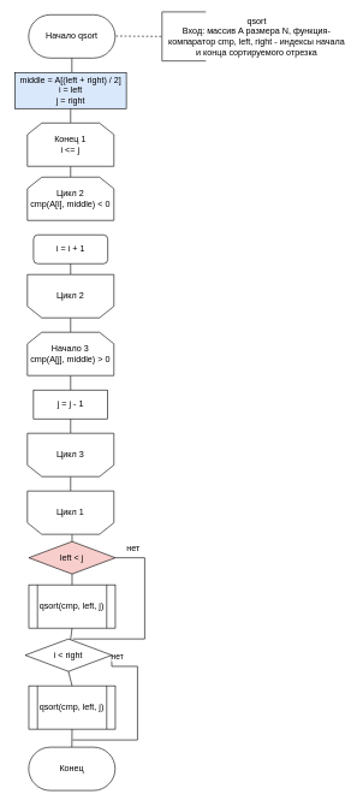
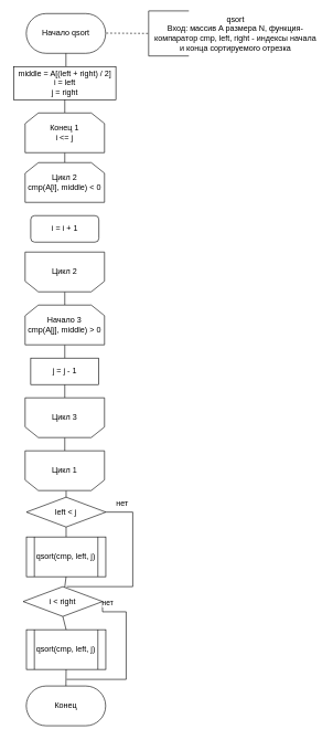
  <mxCell id="0" />
  <mxCell id="1" parent="0" />
  <mxCell id="2" value="Начало qsort" style="rounded=1;whiteSpace=wrap;html=1;arcSize=50;" parent="1" vertex="1"><mxGeometry x="39" y="20" width="120" height="60" as="geometry" /></mxCell>
  <mxCell id="3" value="qsort&lt;br&gt;Вход: массив A размера N, функция-компаратор cmp, left, right - индексы начала и конца сортируемого отрезка" style="text;html=1;strokeColor=none;fillColor=none;align=center;verticalAlign=middle;whiteSpace=wrap;rounded=0;" parent="1" vertex="1"><mxGeometry x="230" y="30" width="250.5" height="40" as="geometry" /></mxCell>
  <mxCell id="4" value="Конец" style="rounded=1;whiteSpace=wrap;html=1;arcSize=50;" parent="1" vertex="1"><mxGeometry x="39" y="1035" width="120" height="60" as="geometry" /></mxCell>
  <mxCell id="5" value="" style="endArrow=none;html=1;entryX=0.5;entryY=1;entryDx=0;entryDy=0;exitX=0.5;exitY=0;exitDx=0;exitDy=0;" parent="1" target="2" edge="1"><mxGeometry width="50" height="50" relative="1" as="geometry"><mxPoint x="99" y="100" as="sourcePoint" /><mxPoint x="99" y="85" as="targetPoint" /></mxGeometry></mxCell>
  <mxCell id="6" value="" style="shape=partialRectangle;whiteSpace=wrap;html=1;bottom=1;right=1;left=1;top=0;fillColor=none;routingCenterX=-0.5;rotation=90;" parent="1" vertex="1"><mxGeometry x="220" y="20" width="68" height="60" as="geometry" /></mxCell>
  <mxCell id="7" value="" style="endArrow=none;dashed=1;html=1;entryX=0.5;entryY=1;entryDx=0;entryDy=0;" parent="1" target="6" edge="1"><mxGeometry width="50" height="50" relative="1" as="geometry"><mxPoint x="160" y="49.5" as="sourcePoint" /><mxPoint x="200" y="50" as="targetPoint" /></mxGeometry></mxCell>
- <mxCell id="8" value="middle = A[(left + right) / 2]&lt;br&gt;i = left&lt;br&gt;j = right" style="rounded=0;whiteSpace=wrap;html=1;fillColor=#dae8fc;" parent="1" vertex="1"><mxGeometry x="20" y="100" width="154.5" height="50" as="geometry" /></mxCell>
+ <mxCell id="8" value="middle = A[(left + right) / 2]&lt;br&gt;i = left&lt;br&gt;j = right" style="rounded=0;whiteSpace=wrap;html=1;" parent="1" vertex="1"><mxGeometry x="20" y="100" width="154.5" height="50" as="geometry" /></mxCell>
  <mxCell id="9" value="" style="endArrow=none;html=1;entryX=0.5;entryY=1;entryDx=0;entryDy=0;exitX=0.5;exitY=0;exitDx=0;exitDy=0;" parent="1" target="8" edge="1"><mxGeometry width="50" height="50" relative="1" as="geometry"><mxPoint x="97.25" y="170" as="sourcePoint" /><mxPoint x="180" y="230" as="targetPoint" /></mxGeometry></mxCell>
  <mxCell id="10" value="" style="endArrow=none;html=1;entryX=0.5;entryY=1;entryDx=0;entryDy=0;exitX=0.5;exitY=0;exitDx=0;exitDy=0;" parent="1" source="28" target="27" edge="1"><mxGeometry width="50" height="50" relative="1" as="geometry"><mxPoint x="95.5" y="245" as="sourcePoint" /><mxPoint x="95.75" y="230" as="targetPoint" /></mxGeometry></mxCell>
  <mxCell id="11" value="i = i + 1" style="whiteSpace=wrap;html=1;rounded=1;" parent="1" vertex="1"><mxGeometry x="45.75" y="325" width="103" height="40" as="geometry" /></mxCell>
- <mxCell id="12" value="" style="endArrow=none;html=1;entryX=0.5;entryY=1;entryDx=0;entryDy=0;exitX=0.5;exitY=0;exitDx=0;exitDy=0;" parent="1" source="30" target="11" edge="1"><mxGeometry width="50" height="50" relative="1" as="geometry"><mxPoint x="98.5" y="385" as="sourcePoint" /><mxPoint x="100" y="365" as="targetPoint" /></mxGeometry></mxCell>
  <mxCell id="13" style="edgeStyle=orthogonalEdgeStyle;rounded=0;orthogonalLoop=1;jettySize=auto;html=1;exitX=0.5;exitY=1;exitDx=0;exitDy=0;entryX=0.5;entryY=0;entryDx=0;entryDy=0;endArrow=none;endFill=0;" parent="1" source="14" target="34" edge="1"><mxGeometry relative="1" as="geometry" /></mxCell>
  <mxCell id="14" value="j = j - 1" style="rounded=0;whiteSpace=wrap;html=1;" parent="1" vertex="1"><mxGeometry x="45.75" y="540" width="103" height="40" as="geometry" /></mxCell>
  <mxCell id="15" style="edgeStyle=orthogonalEdgeStyle;rounded=0;orthogonalLoop=1;jettySize=auto;html=1;exitX=1;exitY=0.5;exitDx=0;exitDy=0;endArrow=none;endFill=0;" parent="1" source="16" edge="1"><mxGeometry relative="1" as="geometry"><mxPoint x="100" y="885" as="targetPoint" /><Array as="points"><mxPoint x="200" y="773" /><mxPoint x="200" y="885" /></Array></mxGeometry></mxCell>
- <mxCell id="16" value="left &amp;lt; j" style="rhombus;whiteSpace=wrap;html=1;fillColor=#f8cecc;" parent="1" vertex="1"><mxGeometry x="39.25" y="750" width="120" height="45" as="geometry" /></mxCell>
+ <mxCell id="16" value="left &amp;lt; j" style="rhombus;whiteSpace=wrap;html=1;" parent="1" vertex="1"><mxGeometry x="39.25" y="750" width="120" height="45" as="geometry" /></mxCell>
  <mxCell id="17" value="нет" style="edgeStyle=orthogonalEdgeStyle;rounded=0;orthogonalLoop=1;jettySize=auto;html=1;exitX=1;exitY=0.5;exitDx=0;exitDy=0;endArrow=none;endFill=0;" parent="1" source="18" edge="1"><mxGeometry x="-0.814" y="13" relative="1" as="geometry"><mxPoint x="100" y="1025" as="targetPoint" /><Array as="points"><mxPoint x="190" y="923" /><mxPoint x="190" y="1025" /></Array><mxPoint as="offset" /></mxGeometry></mxCell>
  <mxCell id="18" value="i &amp;lt; right" style="rhombus;whiteSpace=wrap;html=1;" parent="1" vertex="1"><mxGeometry x="34.25" y="885" width="120" height="45" as="geometry" /></mxCell>
  <mxCell id="19" value="&lt;span&gt;qsort(cmp, left, j)&lt;/span&gt;" style="shape=process;whiteSpace=wrap;html=1;backgroundOutline=1;" parent="1" vertex="1"><mxGeometry x="39.25" y="810" width="120" height="60" as="geometry" /></mxCell>
  <mxCell id="20" value="&lt;span&gt;qsort(cmp, left, j)&lt;/span&gt;" style="shape=process;whiteSpace=wrap;html=1;backgroundOutline=1;" parent="1" vertex="1"><mxGeometry x="39.25" y="950" width="120" height="60" as="geometry" /></mxCell>
  <mxCell id="21" value="" style="endArrow=none;html=1;entryX=0.5;entryY=1;entryDx=0;entryDy=0;exitX=0.5;exitY=0;exitDx=0;exitDy=0;" parent="1" source="19" target="16" edge="1"><mxGeometry width="50" height="50" relative="1" as="geometry"><mxPoint x="309" y="860" as="sourcePoint" /><mxPoint x="359" y="810" as="targetPoint" /></mxGeometry></mxCell>
  <mxCell id="22" value="" style="endArrow=none;html=1;entryX=0.5;entryY=1;entryDx=0;entryDy=0;" parent="1" source="18" target="19" edge="1"><mxGeometry width="50" height="50" relative="1" as="geometry"><mxPoint x="219" y="860" as="sourcePoint" /><mxPoint x="269" y="810" as="targetPoint" /></mxGeometry></mxCell>
  <mxCell id="23" value="" style="endArrow=none;html=1;exitX=0.5;exitY=0;exitDx=0;exitDy=0;entryX=0.5;entryY=1;entryDx=0;entryDy=0;" parent="1" source="20" target="18" edge="1"><mxGeometry width="50" height="50" relative="1" as="geometry"><mxPoint x="98.68" y="950" as="sourcePoint" /><mxPoint x="99" y="950" as="targetPoint" /></mxGeometry></mxCell>
  <mxCell id="24" value="" style="endArrow=none;html=1;exitX=0.5;exitY=0;exitDx=0;exitDy=0;entryX=0.5;entryY=1;entryDx=0;entryDy=0;" parent="1" source="4" target="20" edge="1"><mxGeometry width="50" height="50" relative="1" as="geometry"><mxPoint x="98.68" y="1030" as="sourcePoint" /><mxPoint x="99" y="1020" as="targetPoint" /></mxGeometry></mxCell>
  <mxCell id="25" value="" style="endArrow=none;html=1;entryX=0.5;entryY=1;entryDx=0;entryDy=0;" parent="1" source="16" edge="1"><mxGeometry width="50" height="50" relative="1" as="geometry"><mxPoint x="9.25" y="785" as="sourcePoint" /><mxPoint x="99.25" y="740" as="targetPoint" /></mxGeometry></mxCell>
  <mxCell id="26" value="нет" style="text;html=1;align=center;verticalAlign=middle;resizable=0;points=[];autosize=1;strokeColor=none;fillColor=none;" parent="1" vertex="1"><mxGeometry x="169.25" y="750" width="30" height="20" as="geometry" /></mxCell>
  <mxCell id="27" value="Конец 1&lt;br&gt;i &amp;lt;= j" style="shape=loopLimit;whiteSpace=wrap;html=1;" parent="1" vertex="1"><mxGeometry x="37.25" y="170" width="120" height="60" as="geometry" /></mxCell>
  <mxCell id="28" value="Цикл 2&lt;br&gt;cmp(A[i], middle) &amp;lt; 0" style="shape=loopLimit;whiteSpace=wrap;html=1;" parent="1" vertex="1"><mxGeometry x="37.25" y="245" width="120" height="60" as="geometry" /></mxCell>
  <mxCell id="29" style="edgeStyle=orthogonalEdgeStyle;rounded=0;orthogonalLoop=1;jettySize=auto;html=1;exitX=0.5;exitY=1;exitDx=0;exitDy=0;entryX=0.5;entryY=0;entryDx=0;entryDy=0;endArrow=none;endFill=0;" parent="1" source="30" target="32" edge="1"><mxGeometry relative="1" as="geometry" /></mxCell>
  <mxCell id="30" value="Цикл 2" style="shape=loopLimit;whiteSpace=wrap;html=1;flipV=1;" parent="1" vertex="1"><mxGeometry x="37.25" y="380" width="120" height="60" as="geometry" /></mxCell>
  <mxCell id="31" style="edgeStyle=orthogonalEdgeStyle;rounded=0;orthogonalLoop=1;jettySize=auto;html=1;exitX=0.5;exitY=1;exitDx=0;exitDy=0;entryX=0.5;entryY=0;entryDx=0;entryDy=0;endArrow=none;endFill=0;" parent="1" source="32" target="14" edge="1"><mxGeometry relative="1" as="geometry" /></mxCell>
  <mxCell id="32" value="Начало 3&lt;br&gt;cmp(A[j], middle) &amp;gt; 0" style="shape=loopLimit;whiteSpace=wrap;html=1;" parent="1" vertex="1"><mxGeometry x="37.25" y="460" width="120" height="60" as="geometry" /></mxCell>
  <mxCell id="33" style="edgeStyle=orthogonalEdgeStyle;rounded=0;orthogonalLoop=1;jettySize=auto;html=1;exitX=0.5;exitY=1;exitDx=0;exitDy=0;entryX=0.5;entryY=0;entryDx=0;entryDy=0;endArrow=none;endFill=0;" parent="1" source="34" target="35" edge="1"><mxGeometry relative="1" as="geometry" /></mxCell>
  <mxCell id="34" value="Цикл 3" style="shape=loopLimit;whiteSpace=wrap;html=1;flipV=1;" parent="1" vertex="1"><mxGeometry x="37.25" y="600" width="120" height="60" as="geometry" /></mxCell>
  <mxCell id="35" value="Цикл 1" style="shape=loopLimit;whiteSpace=wrap;html=1;flipV=1;" parent="1" vertex="1"><mxGeometry x="37.25" y="680" width="120" height="60" as="geometry" /></mxCell>
